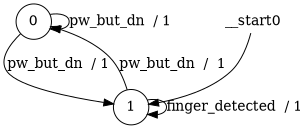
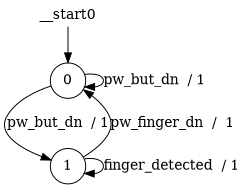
  digraph {
    node [shape=circle]
    n1 [label=0]
    n2 [label=1]
    __start0 [height=0 shape=none width=0]
    n1 -> n1 [label="pw_but_dn  / 1"]
    n1 -> n2 [label="pw_but_dn  / 1"]
-   n2 -> n1 [label="pw_but_dn  /  1"]
+   n2 -> n1 [label="pw_finger_dn  /  1"]
    n2 -> n2 [label="finger_detected  / 1"]
-   __start0 -> n2
+   __start0 -> n1
  }
